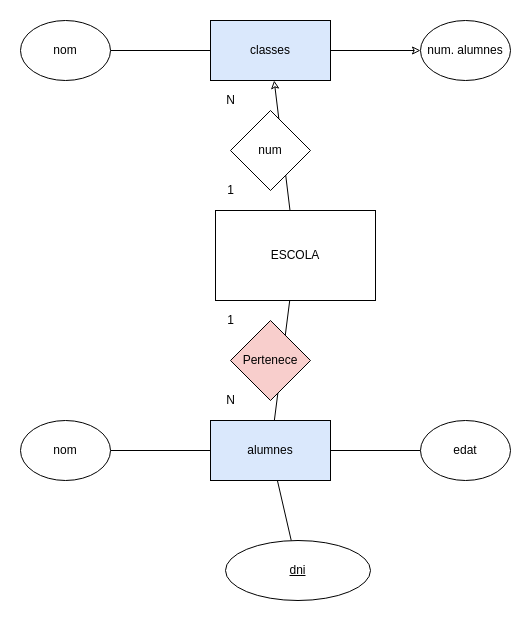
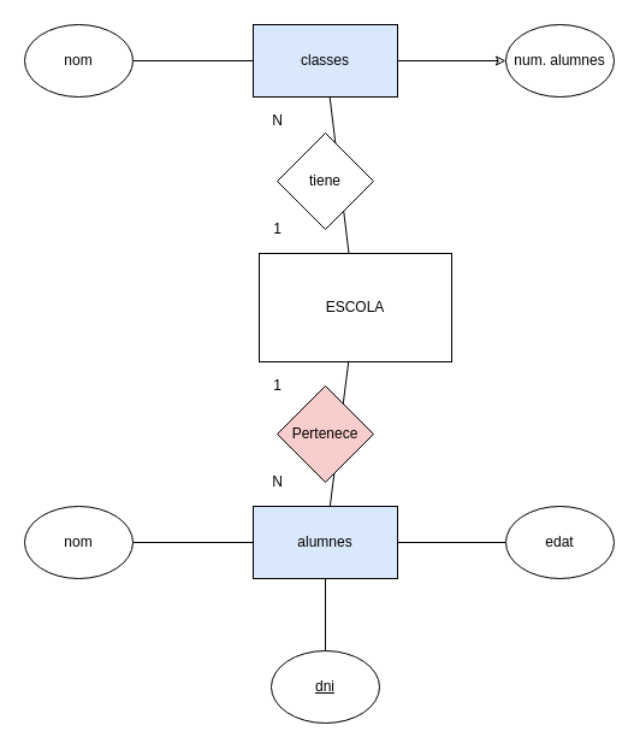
  <mxCell id="0" />
  <mxCell id="1" parent="0" />
- <mxCell id="2" value="" style="edgeStyle=none;html=1;endArrow=classic;endFill=0;" edge="1" parent="1" source="4" target="7"><mxGeometry relative="1" as="geometry" /></mxCell>
+ <mxCell id="2" value="" style="edgeStyle=none;html=1;endArrow=none;endFill=0;" edge="1" parent="1" source="4" target="7"><mxGeometry relative="1" as="geometry" /></mxCell>
  <mxCell id="3" value="" style="edgeStyle=none;html=1;startArrow=none;startFill=0;endArrow=none;endFill=0;" edge="1" parent="1" source="4" target="11"><mxGeometry relative="1" as="geometry" /></mxCell>
  <mxCell id="4" value="ESCOLA" style="rounded=0;whiteSpace=wrap;html=1;" vertex="1" parent="1"><mxGeometry x="215" y="210" width="160" height="90" as="geometry" /></mxCell>
  <mxCell id="5" value="" style="edgeStyle=none;html=1;startArrow=none;startFill=0;endArrow=none;endFill=0;" edge="1" parent="1" source="7" target="12"><mxGeometry relative="1" as="geometry" /></mxCell>
  <mxCell id="6" value="" style="edgeStyle=none;html=1;startArrow=none;startFill=0;endArrow=classic;endFill=0;" edge="1" parent="1" source="7" target="13"><mxGeometry relative="1" as="geometry" /></mxCell>
  <mxCell id="7" value="classes" style="rounded=0;whiteSpace=wrap;html=1;fillColor=#dae8fc;" vertex="1" parent="1"><mxGeometry x="210" y="20" width="120" height="60" as="geometry" /></mxCell>
  <mxCell id="8" value="" style="edgeStyle=none;html=1;startArrow=none;startFill=0;endArrow=none;endFill=0;" edge="1" parent="1" source="11" target="14"><mxGeometry relative="1" as="geometry" /></mxCell>
  <mxCell id="9" value="" style="edgeStyle=none;html=1;startArrow=none;startFill=0;endArrow=none;endFill=0;" edge="1" parent="1" source="11" target="15"><mxGeometry relative="1" as="geometry" /></mxCell>
  <mxCell id="10" value="" style="edgeStyle=none;html=1;startArrow=none;startFill=0;endArrow=none;endFill=0;" edge="1" parent="1" source="11" target="16"><mxGeometry relative="1" as="geometry" /></mxCell>
  <mxCell id="11" value="alumnes" style="rounded=0;whiteSpace=wrap;html=1;fillColor=#dae8fc;" vertex="1" parent="1"><mxGeometry x="210" y="420" width="120" height="60" as="geometry" /></mxCell>
  <mxCell id="12" value="nom" style="ellipse;whiteSpace=wrap;html=1;" vertex="1" parent="1"><mxGeometry x="20" y="20" width="90" height="60" as="geometry" /></mxCell>
  <mxCell id="13" value="num. alumnes" style="ellipse;whiteSpace=wrap;html=1;" vertex="1" parent="1"><mxGeometry x="420" y="20" width="90" height="60" as="geometry" /></mxCell>
  <mxCell id="14" value="nom" style="ellipse;whiteSpace=wrap;html=1;" vertex="1" parent="1"><mxGeometry x="20" y="420" width="90" height="60" as="geometry" /></mxCell>
  <mxCell id="15" value="edat" style="ellipse;whiteSpace=wrap;html=1;" vertex="1" parent="1"><mxGeometry x="420" y="420" width="90" height="60" as="geometry" /></mxCell>
- <mxCell id="16" value="&lt;u&gt;dni&lt;/u&gt;" style="ellipse;whiteSpace=wrap;html=1;" vertex="1" parent="1"><mxGeometry x="225" y="540" width="145" height="60" as="geometry" /></mxCell>
- <mxCell id="17" value="num" style="rhombus;whiteSpace=wrap;html=1;" vertex="1" parent="1"><mxGeometry x="230" y="110" width="80" height="80" as="geometry" /></mxCell>
+ <mxCell id="16" value="&lt;u&gt;dni&lt;/u&gt;" style="ellipse;whiteSpace=wrap;html=1;" vertex="1" parent="1"><mxGeometry x="225" y="540" width="90" height="60" as="geometry" /></mxCell>
+ <mxCell id="17" value="tiene" style="rhombus;whiteSpace=wrap;html=1;" vertex="1" parent="1"><mxGeometry x="230" y="110" width="80" height="80" as="geometry" /></mxCell>
  <mxCell id="18" value="Pertenece" style="rhombus;whiteSpace=wrap;html=1;fillColor=#f8cecc;" vertex="1" parent="1"><mxGeometry x="230" y="320" width="80" height="80" as="geometry" /></mxCell>
  <mxCell id="19" value="N" style="text;html=1;align=center;verticalAlign=middle;resizable=0;points=[];autosize=1;strokeColor=none;fillColor=none;" vertex="1" parent="1"><mxGeometry x="220" y="390" width="20" height="20" as="geometry" /></mxCell>
  <mxCell id="20" value="1" style="text;html=1;align=center;verticalAlign=middle;resizable=0;points=[];autosize=1;strokeColor=none;fillColor=none;" vertex="1" parent="1"><mxGeometry x="220" y="310" width="20" height="20" as="geometry" /></mxCell>
  <mxCell id="21" value="1" style="text;html=1;align=center;verticalAlign=middle;resizable=0;points=[];autosize=1;strokeColor=none;fillColor=none;" vertex="1" parent="1"><mxGeometry x="220" y="180" width="20" height="20" as="geometry" /></mxCell>
  <mxCell id="22" value="N" style="text;html=1;align=center;verticalAlign=middle;resizable=0;points=[];autosize=1;strokeColor=none;fillColor=none;" vertex="1" parent="1"><mxGeometry x="220" y="90" width="20" height="20" as="geometry" /></mxCell>
